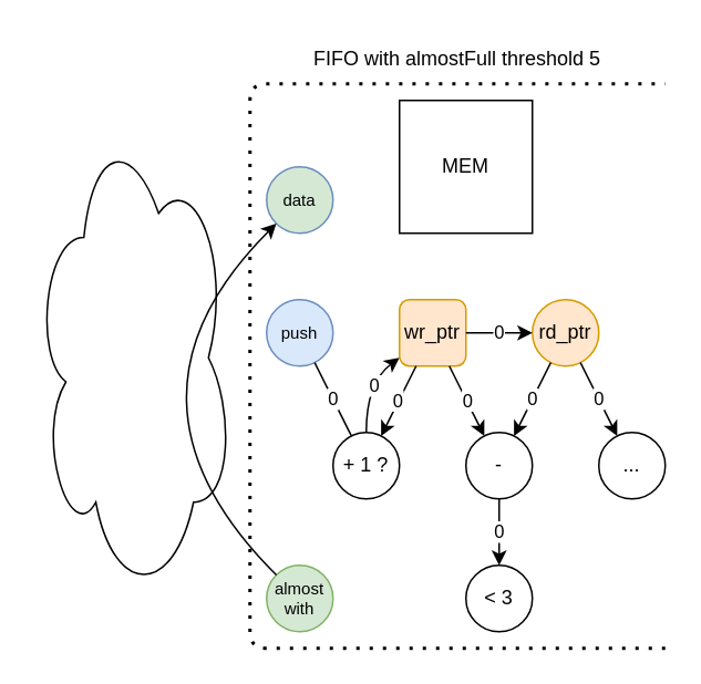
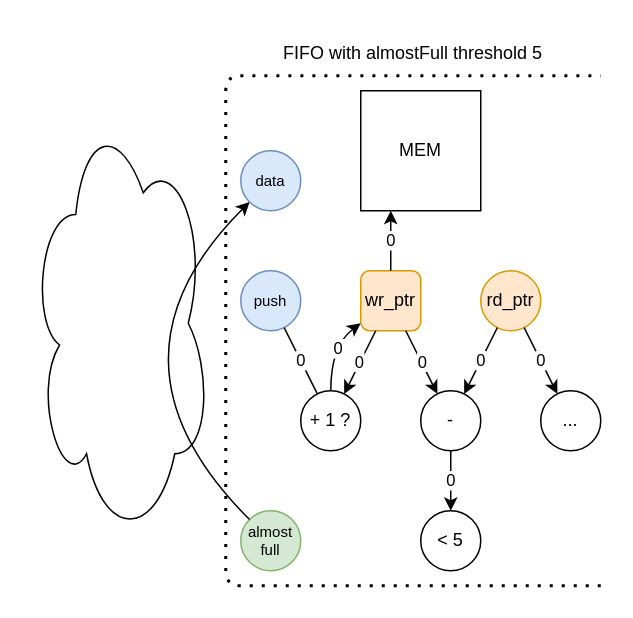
  <mxCell id="0" />
  <mxCell id="1" parent="0" />
  <mxCell id="2" value="wr_ptr" style="whiteSpace=wrap;html=1;aspect=fixed;fillColor=#ffe6cc;strokeColor=#d79b00;rounded=1;" vertex="1" parent="1"><mxGeometry x="240" y="180" width="40" height="40" as="geometry" /></mxCell>
  <mxCell id="3" value="rd_ptr" style="ellipse;whiteSpace=wrap;html=1;aspect=fixed;fillColor=#ffe6cc;strokeColor=#d79b00;" vertex="1" parent="1"><mxGeometry x="320" y="180" width="40" height="40" as="geometry" /></mxCell>
  <mxCell id="4" value="-" style="ellipse;whiteSpace=wrap;html=1;aspect=fixed;" vertex="1" parent="1"><mxGeometry x="280" y="260" width="40" height="40" as="geometry" /></mxCell>
  <mxCell id="5" value="0" style="endArrow=classic;html=1;rounded=0;" edge="1" parent="1" source="3" target="4"><mxGeometry width="50" height="50" relative="1" as="geometry"><mxPoint x="310" y="290" as="sourcePoint" /><mxPoint x="360" y="240" as="targetPoint" /></mxGeometry></mxCell>
  <mxCell id="6" value="0" style="endArrow=classic;html=1;rounded=0;" edge="1" parent="1" source="2" target="4"><mxGeometry width="50" height="50" relative="1" as="geometry"><mxPoint x="341" y="228" as="sourcePoint" /><mxPoint x="319" y="272" as="targetPoint" /></mxGeometry></mxCell>
- <mxCell id="7" value="&amp;lt; 3" style="ellipse;whiteSpace=wrap;html=1;aspect=fixed;" vertex="1" parent="1"><mxGeometry x="280" y="340" width="40" height="40" as="geometry" /></mxCell>
+ <mxCell id="7" value="&amp;lt; 5" style="ellipse;whiteSpace=wrap;html=1;aspect=fixed;" vertex="1" parent="1"><mxGeometry x="280" y="340" width="40" height="40" as="geometry" /></mxCell>
  <mxCell id="8" value="0" style="endArrow=classic;html=1;rounded=0;" edge="1" parent="1" source="4" target="7"><mxGeometry width="50" height="50" relative="1" as="geometry"><mxPoint x="279" y="228" as="sourcePoint" /><mxPoint x="301" y="272" as="targetPoint" /></mxGeometry></mxCell>
- <mxCell id="9" value="almost&lt;br style=&quot;font-size: 10px;&quot;&gt;with" style="ellipse;whiteSpace=wrap;html=1;aspect=fixed;fillColor=#d5e8d4;strokeColor=#82b366;fontSize=10;" vertex="1" parent="1"><mxGeometry x="160" y="340" width="40" height="40" as="geometry" /></mxCell>
+ <mxCell id="9" value="almost&lt;br style=&quot;font-size: 10px;&quot;&gt;full" style="ellipse;whiteSpace=wrap;html=1;aspect=fixed;fillColor=#d5e8d4;strokeColor=#82b366;fontSize=10;" vertex="1" parent="1"><mxGeometry x="160" y="340" width="40" height="40" as="geometry" /></mxCell>
  <mxCell id="10" value="+ 1 ?" style="ellipse;whiteSpace=wrap;html=1;aspect=fixed;" vertex="1" parent="1"><mxGeometry x="200" y="260" width="40" height="40" as="geometry" /></mxCell>
  <mxCell id="11" value="0" style="endArrow=classic;html=1;rounded=0;" edge="1" parent="1" source="2" target="10"><mxGeometry width="50" height="50" relative="1" as="geometry"><mxPoint x="279" y="228" as="sourcePoint" /><mxPoint x="301" y="272" as="targetPoint" /></mxGeometry></mxCell>
  <mxCell id="12" value="0&amp;nbsp;&amp;nbsp;" style="endArrow=classic;html=1;curved=1;" edge="1" parent="1" source="10" target="2"><mxGeometry x="0.267" y="-6" width="50" height="50" relative="1" as="geometry"><mxPoint x="261" y="228" as="sourcePoint" /><mxPoint x="239" y="272" as="targetPoint" /><Array as="points"><mxPoint x="220" y="230" /></Array><mxPoint as="offset" /></mxGeometry></mxCell>
  <mxCell id="13" value="push" style="ellipse;whiteSpace=wrap;html=1;aspect=fixed;fillColor=#dae8fc;strokeColor=#6c8ebf;fontSize=10;" vertex="1" parent="1"><mxGeometry x="160" y="180" width="40" height="40" as="geometry" /></mxCell>
  <mxCell id="14" value="0" style="endArrow=none;html=1;rounded=0;" edge="1" parent="1" source="13" target="10"><mxGeometry width="50" height="50" relative="1" as="geometry"><mxPoint x="261" y="228" as="sourcePoint" /><mxPoint x="239" y="272" as="targetPoint" /></mxGeometry></mxCell>
  <mxCell id="15" value="MEM" style="rounded=0;whiteSpace=wrap;html=1;" vertex="1" parent="1"><mxGeometry x="240" y="60" width="80" height="80" as="geometry" /></mxCell>
- <mxCell id="16" value="0" style="endArrow=classic;html=1;rounded=0;" edge="1" parent="1" source="2" target="3"><mxGeometry width="50" height="50" relative="1" as="geometry"><mxPoint x="199" y="228" as="sourcePoint" /><mxPoint x="221" y="272" as="targetPoint" /></mxGeometry></mxCell>
- <mxCell id="17" value="data" style="ellipse;whiteSpace=wrap;html=1;aspect=fixed;fillColor=#d5e8d4;strokeColor=#6c8ebf;fontSize=10;" vertex="1" parent="1"><mxGeometry x="160" y="100" width="40" height="40" as="geometry" /></mxCell>
+ <mxCell id="16" value="0" style="endArrow=classic;html=1;rounded=0;entryX=0.25;entryY=1;entryDx=0;entryDy=0;" edge="1" parent="1" source="2" target="15"><mxGeometry width="50" height="50" relative="1" as="geometry"><mxPoint x="199" y="228" as="sourcePoint" /><mxPoint x="221" y="272" as="targetPoint" /></mxGeometry></mxCell>
+ <mxCell id="17" value="data" style="ellipse;whiteSpace=wrap;html=1;aspect=fixed;fillColor=#dae8fc;strokeColor=#6c8ebf;fontSize=10;" vertex="1" parent="1"><mxGeometry x="160" y="100" width="40" height="40" as="geometry" /></mxCell>
  <mxCell id="18" value="0" style="endArrow=classic;html=1;rounded=0;" edge="1" parent="1" source="3" target="19"><mxGeometry width="50" height="50" relative="1" as="geometry"><mxPoint x="341" y="228" as="sourcePoint" /><mxPoint x="390" y="260" as="targetPoint" /></mxGeometry></mxCell>
  <mxCell id="19" value="..." style="ellipse;whiteSpace=wrap;html=1;aspect=fixed;" vertex="1" parent="1"><mxGeometry x="360" y="260" width="40" height="40" as="geometry" /></mxCell>
  <mxCell id="20" value="" style="endArrow=none;dashed=1;html=1;dashPattern=1 3;strokeWidth=2;rounded=1;" edge="1" parent="1"><mxGeometry width="50" height="50" relative="1" as="geometry"><mxPoint x="400" y="390" as="sourcePoint" /><mxPoint x="400" y="50" as="targetPoint" /><Array as="points"><mxPoint x="150" y="390" /><mxPoint x="150" y="50" /></Array></mxGeometry></mxCell>
  <mxCell id="21" value="" style="ellipse;shape=cloud;whiteSpace=wrap;html=1;" vertex="1" parent="1"><mxGeometry x="20" y="70" width="120" height="290" as="geometry" /></mxCell>
  <mxCell id="22" value="" style="endArrow=classic;html=1;curved=1;" edge="1" parent="1" source="9" target="17"><mxGeometry width="50" height="50" relative="1" as="geometry"><mxPoint x="174" y="358" as="sourcePoint" /><mxPoint x="174" y="222" as="targetPoint" /><Array as="points"><mxPoint x="60" y="240" /></Array></mxGeometry></mxCell>
  <mxCell id="23" value="FIFO with almostFull threshold 5" style="text;html=1;strokeColor=none;fillColor=none;align=center;verticalAlign=middle;whiteSpace=wrap;rounded=0;" vertex="1" parent="1"><mxGeometry x="150" y="20" width="250" height="30" as="geometry" /></mxCell>
